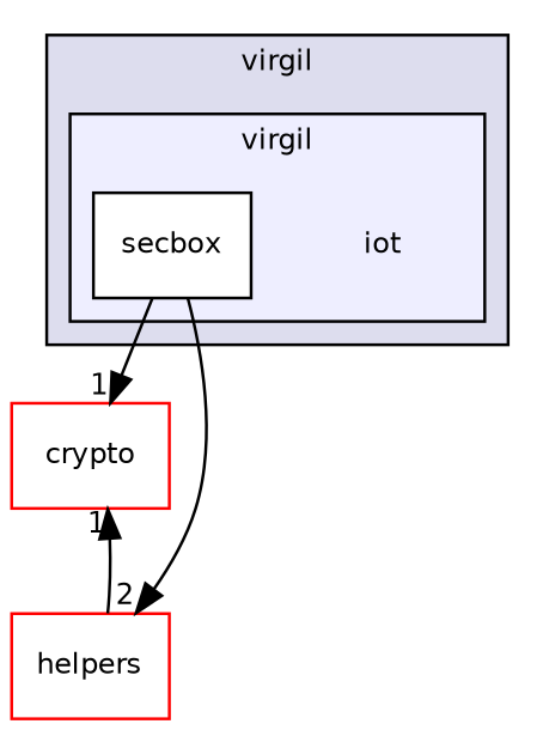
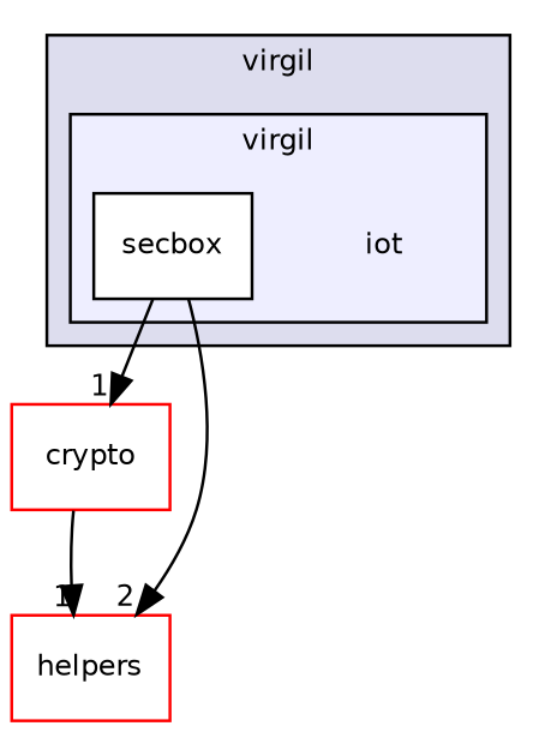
  digraph {
    compound=true
    node [color=red fontname=Helvetica fontsize=10 shape=box fillcolor=white style=filled]
    edge [headlabel=1 labeldistance=1.5 labelfontname=Helvetica labelfontsize=10]
    n1 [label=iot shape=plaintext fillcolor="" style=""]
    n2 [color=black label=secbox]
    n3 [label=crypto]
    n4 [label=helpers]
    subgraph cluster_1 {
      bgcolor="#ddddee"
      fontname=Helvetica
      fontsize=10
      label=virgil
      pencolor=black
      subgraph cluster_2 {
        bgcolor="#eeeeff"
        fontname=Helvetica
        fontsize=10
        label=virgil
        pencolor=black
        n1
        n2
      }
    }
    n2 -> n3
    n2 -> n4 [headlabel=2]
-   n4 -> n3
+   n3 -> n4
  }
